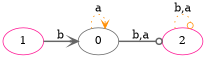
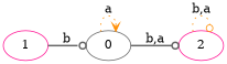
  digraph {
    d2tdocpreamble="\usetikzlibrary{automata}"
    d2tfigpreamble="\tikzstyle{every state}= [ draw=blue!50,very thick,fill=blue!20]  \tikzstyle{auto}= [fill=white]"
    rankdir=LR
    ranksep=0.5
    node [color=deeppink style=state]
    edge [arrowhead=vee color=darkorange lblstyle=auto style=dotted topath="loop above"]
    n1 [color=gray40 label=0]
    n2 [label=2]
    n3 [label=1]
    n1 -> n1 [label=a]
    n1 -> n2 [arrowhead=odot color=gray40 label="b,a" style=bold topath="bend right"]
    n2 -> n2 [arrowhead=odot label="b,a"]
-   n3 -> n1 [color=gray40 label=b style=bold topath="bend right"]
+   n3 -> n1 [arrowhead=odot color=gray40 label=b style=bold topath="bend right"]
  }
